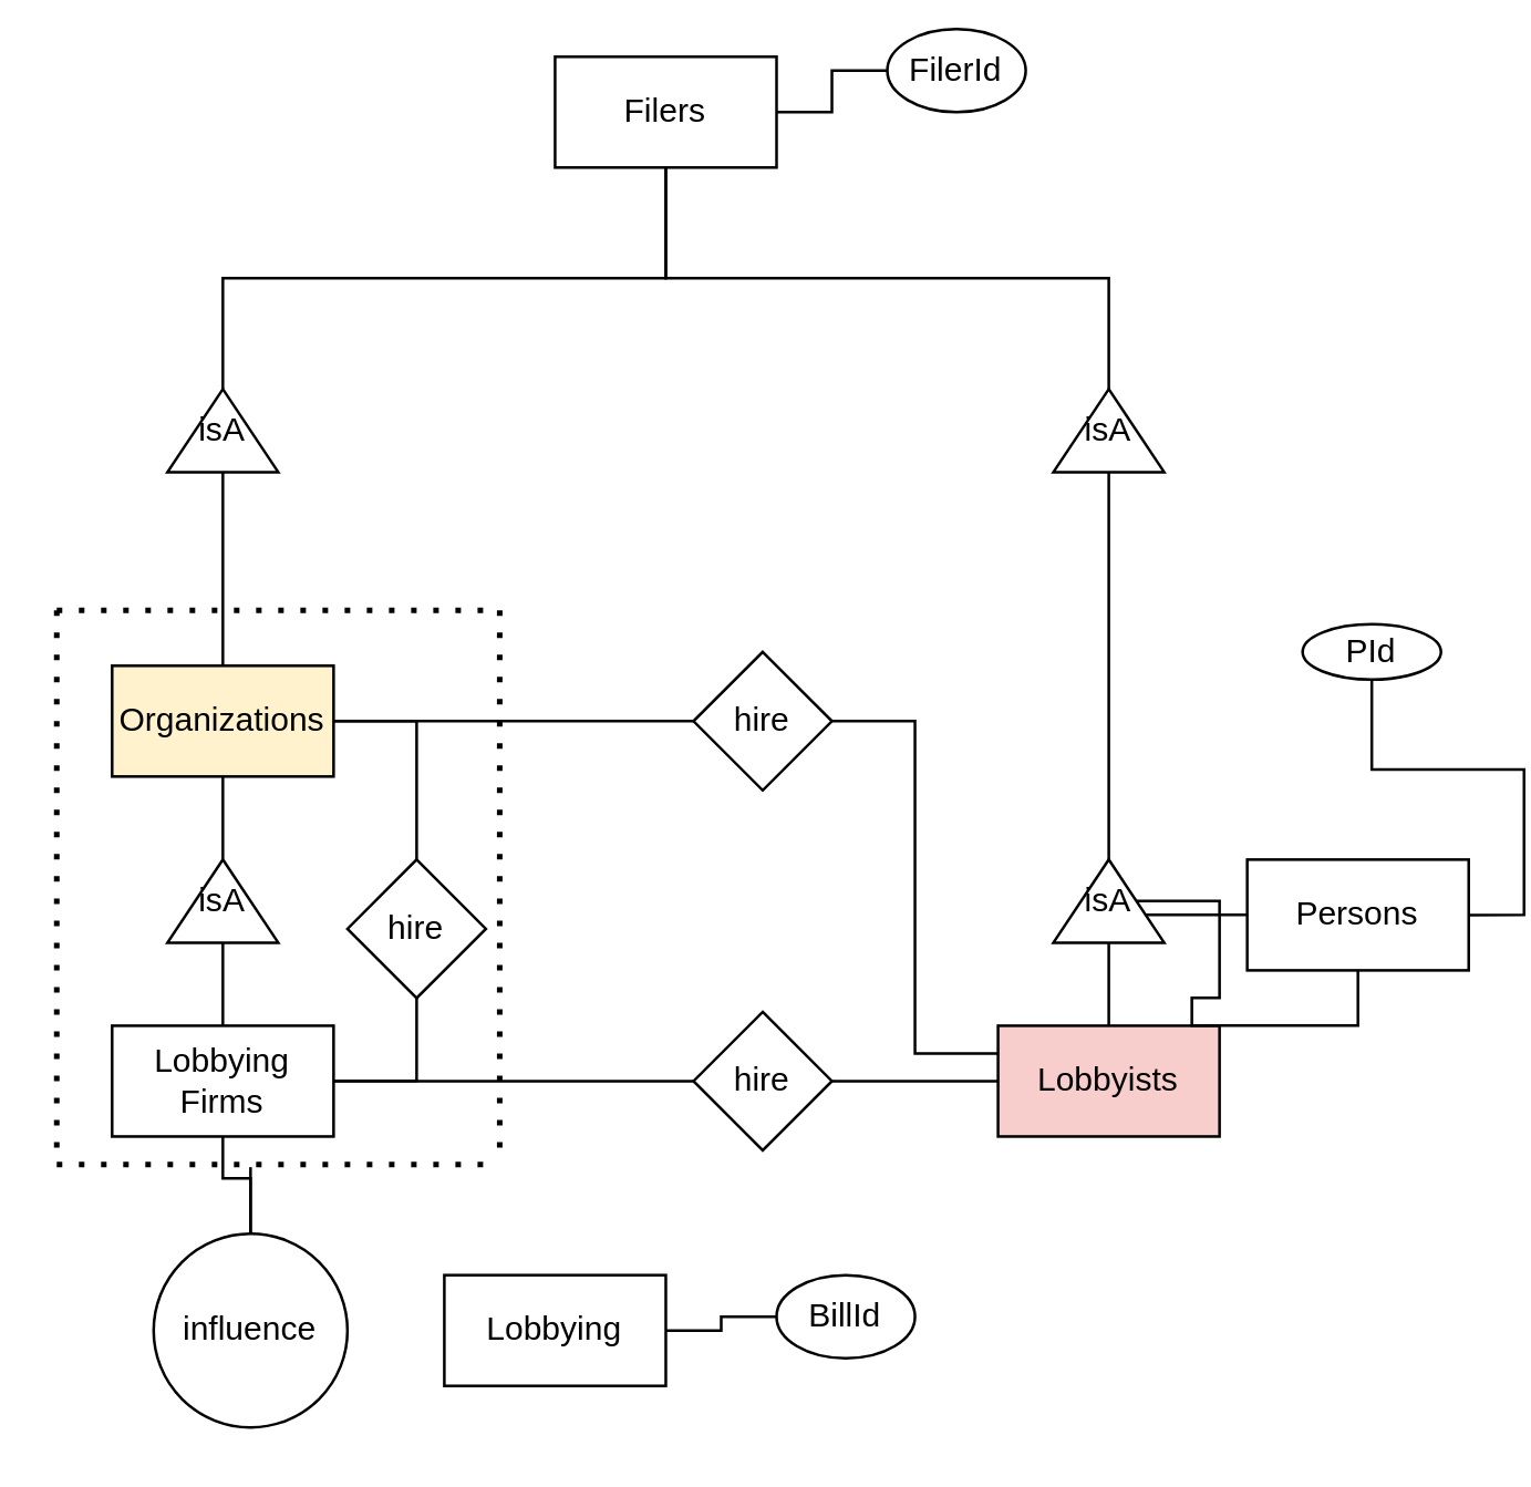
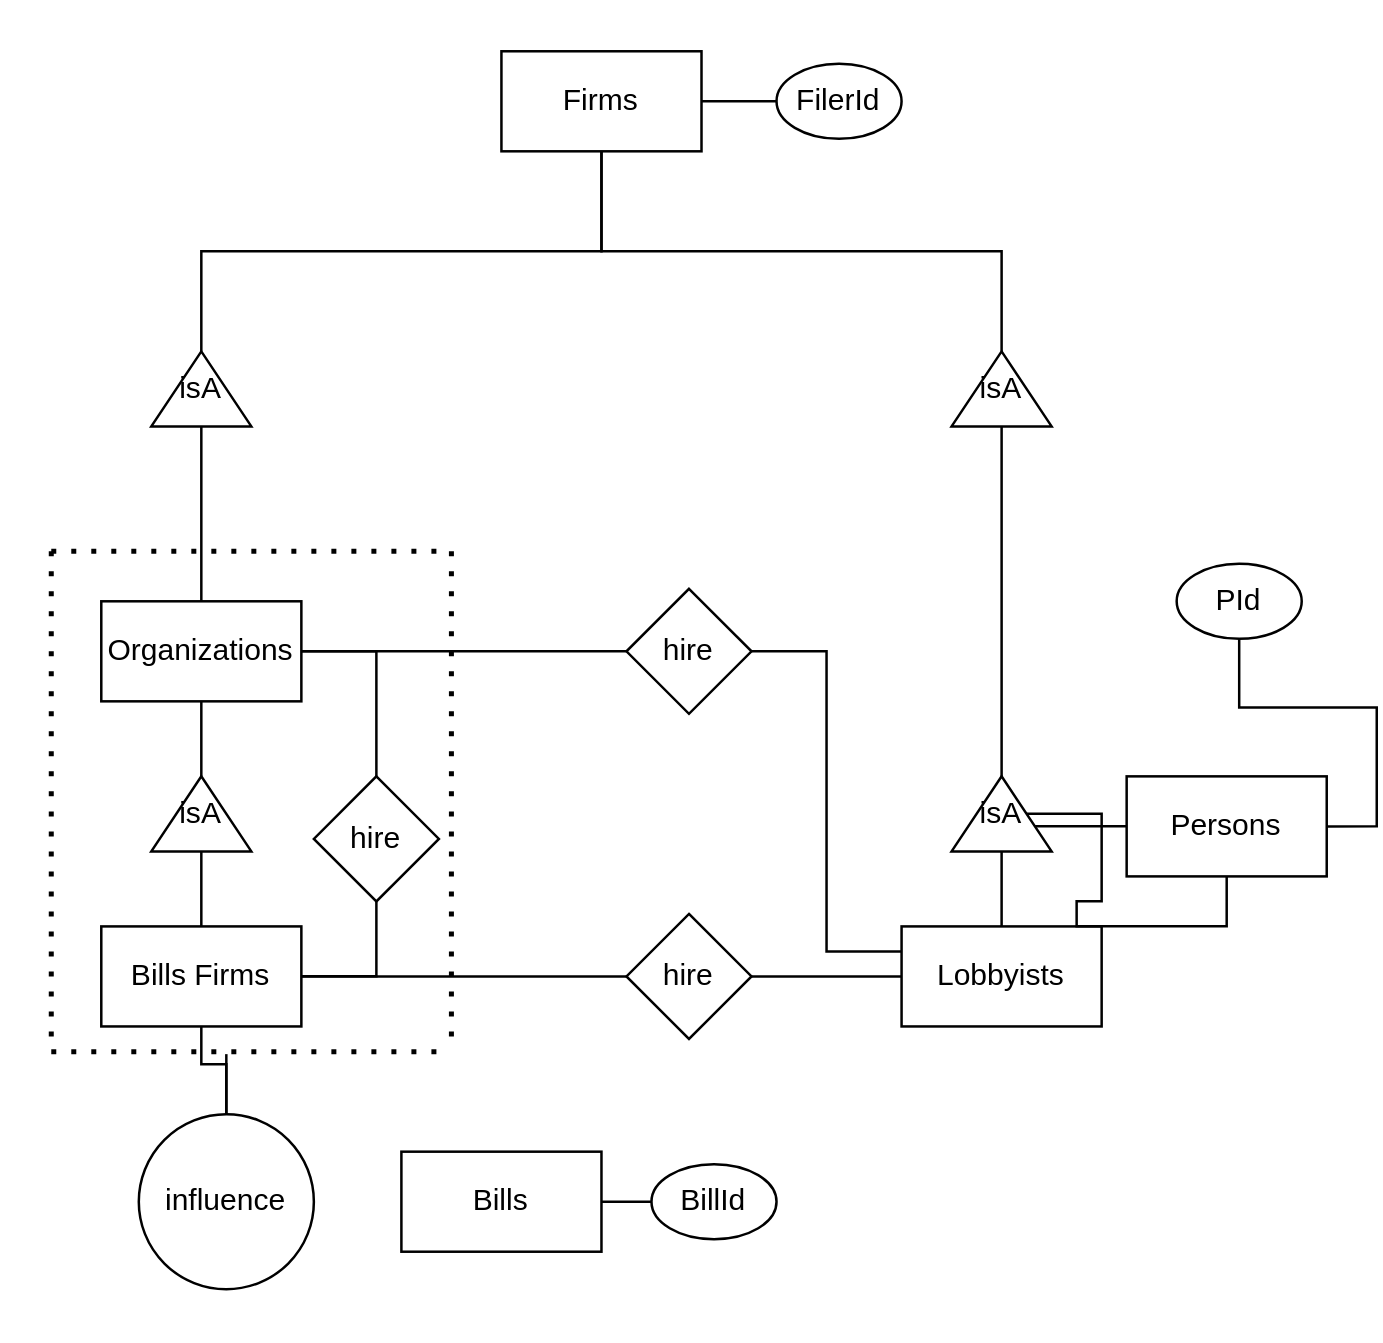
  <mxCell id="0" />
  <mxCell id="1" parent="0" />
- <mxCell id="2" value="Filers" style="rounded=0;whiteSpace=wrap;html=1;" vertex="1" parent="1"><mxGeometry x="200" y="20" width="80" height="40" as="geometry" /></mxCell>
+ <mxCell id="2" value="Firms" style="rounded=0;whiteSpace=wrap;html=1;" vertex="1" parent="1"><mxGeometry x="200" y="20" width="80" height="40" as="geometry" /></mxCell>
  <mxCell id="3" style="edgeStyle=orthogonalEdgeStyle;rounded=0;orthogonalLoop=1;jettySize=auto;html=1;entryX=0;entryY=0.5;entryDx=0;entryDy=0;endArrow=none;endFill=0;" edge="1" parent="1" source="4" target="6"><mxGeometry relative="1" as="geometry" /></mxCell>
  <mxCell id="4" value="Persons" style="rounded=0;whiteSpace=wrap;html=1;" vertex="1" parent="1"><mxGeometry x="450" y="309.93" width="80" height="40" as="geometry" /></mxCell>
  <mxCell id="5" style="edgeStyle=orthogonalEdgeStyle;rounded=0;orthogonalLoop=1;jettySize=auto;html=1;entryX=0.5;entryY=1;entryDx=0;entryDy=0;endArrow=none;endFill=0;exitX=1;exitY=0.5;exitDx=0;exitDy=0;" edge="1" parent="1" source="6" target="2"><mxGeometry relative="1" as="geometry"><Array as="points"><mxPoint x="400" y="100" /><mxPoint x="240" y="100" /></Array></mxGeometry></mxCell>
  <mxCell id="6" value="isA" style="triangle;whiteSpace=wrap;html=1;direction=north;" vertex="1" parent="1"><mxGeometry x="380" y="140" width="40" height="30" as="geometry" /></mxCell>
  <mxCell id="7" style="edgeStyle=none;curved=1;rounded=0;orthogonalLoop=1;jettySize=auto;html=1;entryX=1;entryY=0.5;entryDx=0;entryDy=0;fontSize=12;startSize=8;endSize=8;endArrow=none;endFill=0;" edge="1" parent="1" source="9" target="34"><mxGeometry relative="1" as="geometry" /></mxCell>
  <mxCell id="8" style="edgeStyle=orthogonalEdgeStyle;rounded=0;orthogonalLoop=1;jettySize=auto;html=1;entryX=0;entryY=0.5;entryDx=0;entryDy=0;endArrow=none;endFill=0;" edge="1" parent="1" source="9" target="41"><mxGeometry relative="1" as="geometry" /></mxCell>
- <mxCell id="9" value="Organizations" style="rounded=0;whiteSpace=wrap;html=1;fillColor=#fff2cc;" vertex="1" parent="1"><mxGeometry x="40" y="239.93" width="80" height="40" as="geometry" /></mxCell>
+ <mxCell id="9" value="Organizations" style="rounded=0;whiteSpace=wrap;html=1;" vertex="1" parent="1"><mxGeometry x="40" y="239.93" width="80" height="40" as="geometry" /></mxCell>
  <mxCell id="10" style="edgeStyle=orthogonalEdgeStyle;rounded=0;orthogonalLoop=1;jettySize=auto;html=1;entryX=0.5;entryY=1;entryDx=0;entryDy=0;endArrow=none;endFill=0;exitX=1;exitY=0.5;exitDx=0;exitDy=0;" edge="1" parent="1" source="11" target="2"><mxGeometry relative="1" as="geometry" /></mxCell>
  <mxCell id="11" value="isA" style="triangle;whiteSpace=wrap;html=1;direction=north;" vertex="1" parent="1"><mxGeometry x="60" y="140" width="40" height="30" as="geometry" /></mxCell>
  <mxCell id="12" style="edgeStyle=orthogonalEdgeStyle;rounded=0;orthogonalLoop=1;jettySize=auto;html=1;endArrow=none;endFill=0;exitX=0.5;exitY=0;exitDx=0;exitDy=0;" edge="1" parent="1" source="13"><mxGeometry relative="1" as="geometry"><mxPoint x="120" y="259.93" as="targetPoint" /><Array as="points"><mxPoint x="150" y="259.93" /></Array><mxPoint x="155" y="309.93" as="sourcePoint" /></mxGeometry></mxCell>
  <mxCell id="13" value="hire" style="rhombus;whiteSpace=wrap;html=1;" vertex="1" parent="1"><mxGeometry x="125" y="309.93" width="50" height="50" as="geometry" /></mxCell>
  <mxCell id="14" style="edgeStyle=orthogonalEdgeStyle;rounded=0;orthogonalLoop=1;jettySize=auto;html=1;entryX=0.5;entryY=1;entryDx=0;entryDy=0;endArrow=none;endFill=0;" edge="1" parent="1" source="15" target="13"><mxGeometry relative="1" as="geometry"><mxPoint x="155" y="359.93" as="targetPoint" /></mxGeometry></mxCell>
- <mxCell id="15" value="Lobbying Firms" style="rounded=0;whiteSpace=wrap;html=1;" vertex="1" parent="1"><mxGeometry x="40" y="369.93" width="80" height="40" as="geometry" /></mxCell>
+ <mxCell id="15" value="Bills Firms" style="rounded=0;whiteSpace=wrap;html=1;" vertex="1" parent="1"><mxGeometry x="40" y="369.93" width="80" height="40" as="geometry" /></mxCell>
  <mxCell id="16" value="" style="endArrow=none;html=1;rounded=0;entryX=0;entryY=0.5;entryDx=0;entryDy=0;exitX=0.5;exitY=0;exitDx=0;exitDy=0;" edge="1" parent="1" source="9" target="11"><mxGeometry width="50" height="50" relative="1" as="geometry"><mxPoint x="80" y="250" as="sourcePoint" /><mxPoint x="10" y="260" as="targetPoint" /></mxGeometry></mxCell>
  <mxCell id="17" style="edgeStyle=orthogonalEdgeStyle;rounded=0;orthogonalLoop=1;jettySize=auto;html=1;entryX=1;entryY=0.5;entryDx=0;entryDy=0;endArrow=none;endFill=0;" edge="1" parent="1" source="18" target="2"><mxGeometry relative="1" as="geometry" /></mxCell>
- <mxCell id="18" value="FilerId" style="ellipse;whiteSpace=wrap;html=1;" vertex="1" parent="1"><mxGeometry x="320" y="10" width="50" height="30" as="geometry" /></mxCell>
+ <mxCell id="18" value="FilerId" style="ellipse;whiteSpace=wrap;html=1;" vertex="1" parent="1"><mxGeometry x="310" y="25" width="50" height="30" as="geometry" /></mxCell>
  <mxCell id="19" style="edgeStyle=orthogonalEdgeStyle;rounded=0;orthogonalLoop=1;jettySize=auto;html=1;entryX=0;entryY=0.5;entryDx=0;entryDy=0;endArrow=none;endFill=0;" edge="1" parent="1" source="20" target="22"><mxGeometry relative="1" as="geometry" /></mxCell>
- <mxCell id="20" value="Lobbyists" style="rounded=0;whiteSpace=wrap;html=1;fillColor=#f8cecc;" vertex="1" parent="1"><mxGeometry x="360" y="369.93" width="80" height="40" as="geometry" /></mxCell>
+ <mxCell id="20" value="Lobbyists" style="rounded=0;whiteSpace=wrap;html=1;" vertex="1" parent="1"><mxGeometry x="360" y="369.93" width="80" height="40" as="geometry" /></mxCell>
  <mxCell id="21" style="edgeStyle=orthogonalEdgeStyle;rounded=0;orthogonalLoop=1;jettySize=auto;html=1;entryX=0.5;entryY=1;entryDx=0;entryDy=0;endArrow=none;endFill=0;" edge="1" parent="1" source="22" target="4"><mxGeometry relative="1" as="geometry" /></mxCell>
  <mxCell id="22" value="isA" style="triangle;whiteSpace=wrap;html=1;direction=north;" vertex="1" parent="1"><mxGeometry x="380" y="309.93" width="40" height="30" as="geometry" /></mxCell>
  <mxCell id="23" style="edgeStyle=orthogonalEdgeStyle;rounded=0;orthogonalLoop=1;jettySize=auto;html=1;entryX=0;entryY=0.5;entryDx=0;entryDy=0;endArrow=none;endFill=0;" edge="1" parent="1" source="24" target="20"><mxGeometry relative="1" as="geometry" /></mxCell>
  <mxCell id="24" value="hire" style="rhombus;whiteSpace=wrap;html=1;" vertex="1" parent="1"><mxGeometry x="250" y="364.93" width="50" height="50" as="geometry" /></mxCell>
  <mxCell id="25" style="edgeStyle=orthogonalEdgeStyle;rounded=0;orthogonalLoop=1;jettySize=auto;html=1;endArrow=none;endFill=0;" edge="1" parent="1" source="27" target="15"><mxGeometry relative="1" as="geometry" /></mxCell>
  <mxCell id="26" style="edgeStyle=orthogonalEdgeStyle;rounded=0;orthogonalLoop=1;jettySize=auto;html=1;endArrow=none;endFill=0;exitX=0.5;exitY=0;exitDx=0;exitDy=0;" edge="1" parent="1" source="27"><mxGeometry relative="1" as="geometry"><mxPoint x="90" y="421" as="targetPoint" /><Array as="points"><mxPoint x="90" y="440" /><mxPoint x="90" y="440" /></Array></mxGeometry></mxCell>
  <mxCell id="27" value="influence" style="ellipse;whiteSpace=wrap;html=1;" vertex="1" parent="1"><mxGeometry x="55" y="445" width="70" height="70" as="geometry" /></mxCell>
- <mxCell id="28" value="Lobbying" style="rounded=0;whiteSpace=wrap;html=1;" vertex="1" parent="1"><mxGeometry x="160" y="460" width="80" height="40" as="geometry" /></mxCell>
+ <mxCell id="28" value="Bills" style="rounded=0;whiteSpace=wrap;html=1;" vertex="1" parent="1"><mxGeometry x="160" y="460" width="80" height="40" as="geometry" /></mxCell>
  <mxCell id="29" style="edgeStyle=orthogonalEdgeStyle;rounded=0;orthogonalLoop=1;jettySize=auto;html=1;entryX=1;entryY=0.5;entryDx=0;entryDy=0;endArrow=none;endFill=0;" edge="1" parent="1" source="30" target="4"><mxGeometry relative="1" as="geometry" /></mxCell>
- <mxCell id="30" value="PId" style="ellipse;whiteSpace=wrap;html=1;" vertex="1" parent="1"><mxGeometry x="470" y="224.93" width="50" height="20" as="geometry" /></mxCell>
+ <mxCell id="30" value="PId" style="ellipse;whiteSpace=wrap;html=1;" vertex="1" parent="1"><mxGeometry x="470" y="224.93" width="50" height="30" as="geometry" /></mxCell>
  <mxCell id="31" style="edgeStyle=orthogonalEdgeStyle;rounded=0;orthogonalLoop=1;jettySize=auto;html=1;endArrow=none;endFill=0;" edge="1" parent="1" source="32" target="28"><mxGeometry relative="1" as="geometry" /></mxCell>
- <mxCell id="32" value="BillId" style="ellipse;whiteSpace=wrap;html=1;" vertex="1" parent="1"><mxGeometry x="280" y="460" width="50" height="30" as="geometry" /></mxCell>
+ <mxCell id="32" value="BillId" style="ellipse;whiteSpace=wrap;html=1;" vertex="1" parent="1"><mxGeometry x="260" y="465" width="50" height="30" as="geometry" /></mxCell>
  <mxCell id="33" style="edgeStyle=none;curved=1;rounded=0;orthogonalLoop=1;jettySize=auto;html=1;entryX=0.5;entryY=0;entryDx=0;entryDy=0;fontSize=12;startSize=8;endSize=8;endArrow=none;endFill=0;" edge="1" parent="1" source="34" target="15"><mxGeometry relative="1" as="geometry" /></mxCell>
  <mxCell id="34" value="isA" style="triangle;whiteSpace=wrap;html=1;direction=north;" vertex="1" parent="1"><mxGeometry x="60" y="309.93" width="40" height="30" as="geometry" /></mxCell>
  <mxCell id="35" value="" style="endArrow=none;dashed=1;html=1;dashPattern=1 3;strokeWidth=2;rounded=0;" edge="1" parent="1"><mxGeometry width="50" height="50" relative="1" as="geometry"><mxPoint x="20" y="219.93" as="sourcePoint" /><mxPoint x="180" y="219.93" as="targetPoint" /></mxGeometry></mxCell>
  <mxCell id="36" value="" style="endArrow=none;dashed=1;html=1;dashPattern=1 3;strokeWidth=2;rounded=0;" edge="1" parent="1"><mxGeometry width="50" height="50" relative="1" as="geometry"><mxPoint x="20" y="420" as="sourcePoint" /><mxPoint x="180" y="420" as="targetPoint" /></mxGeometry></mxCell>
  <mxCell id="37" value="" style="endArrow=none;dashed=1;html=1;dashPattern=1 3;strokeWidth=2;rounded=0;" edge="1" parent="1"><mxGeometry width="50" height="50" relative="1" as="geometry"><mxPoint x="180" y="219.93" as="sourcePoint" /><mxPoint x="180" y="419.93" as="targetPoint" /></mxGeometry></mxCell>
  <mxCell id="38" value="" style="endArrow=none;dashed=1;html=1;dashPattern=1 3;strokeWidth=2;rounded=0;" edge="1" parent="1"><mxGeometry width="50" height="50" relative="1" as="geometry"><mxPoint x="20" y="219.93" as="sourcePoint" /><mxPoint x="20" y="419.93" as="targetPoint" /></mxGeometry></mxCell>
  <mxCell id="39" style="edgeStyle=orthogonalEdgeStyle;rounded=0;orthogonalLoop=1;jettySize=auto;html=1;entryX=0;entryY=0.5;entryDx=0;entryDy=0;endArrow=none;endFill=0;exitX=1;exitY=0.5;exitDx=0;exitDy=0;" edge="1" parent="1" source="15" target="24"><mxGeometry relative="1" as="geometry"><mxPoint x="180" y="390" as="sourcePoint" /><mxPoint x="100" y="450" as="targetPoint" /></mxGeometry></mxCell>
  <mxCell id="40" style="edgeStyle=orthogonalEdgeStyle;rounded=0;orthogonalLoop=1;jettySize=auto;html=1;endArrow=none;endFill=0;" edge="1" parent="1" source="41"><mxGeometry relative="1" as="geometry"><mxPoint x="360" y="380" as="targetPoint" /><Array as="points"><mxPoint x="330" y="260" /><mxPoint x="330" y="380" /><mxPoint x="360" y="380" /></Array></mxGeometry></mxCell>
  <mxCell id="41" value="hire" style="rhombus;whiteSpace=wrap;html=1;" vertex="1" parent="1"><mxGeometry x="250" y="234.93" width="50" height="50" as="geometry" /></mxCell>
